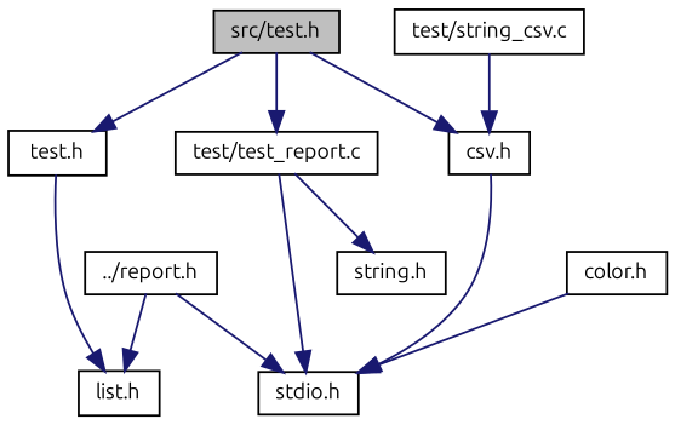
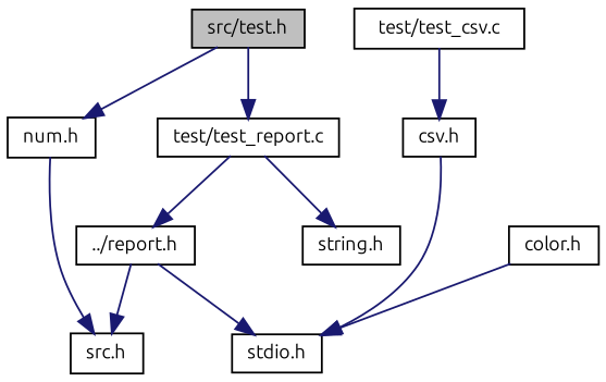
  digraph {
    fontname=Ubuntu
    node [color=black fillcolor=white fontname=Ubuntu fontsize=10 shape=record style=filled]
    edge [color=midnightblue fontname=Ubuntu fontsize=10 labelfontname=Helvetica labelfontsize=10 style=solid]
    n1 [fillcolor=grey75 fontcolor=black height=0.2 label="src/test.h" width=0.4]
-   n2 [height=0.2 label="test.h" width=0.4]
+   n2 [height=0.2 label="num.h" width=0.4]
    n3 [height=0.2 label="csv.h" width=0.4]
    n4 [height=0.2 label="test/test_report.c" width=0.4]
-   n5 [height=0.2 label="list.h" width=0.4]
+   n5 [height=0.2 label="src.h" width=0.4]
    n6 [height=0.2 label="stdio.h" width=0.4]
-   n7 [height=0.2 label="test/string_csv.c" width=0.4]
+   n7 [height=0.2 label="test/test_csv.c" width=0.4]
    n8 [height=0.2 label="string.h" width=0.4]
    n9 [height=0.2 label="../report.h" width=0.4]
    n10 [height=0.2 label="color.h" width=0.4]
    n1 -> n2
-   n1 -> n3
    n1 -> n4
    n2 -> n5
    n3 -> n6
    n4 -> n8
-   n4 -> n6
+   n4 -> n9
    n7 -> n3
    n9 -> n5
    n9 -> n6
    n10 -> n6
  }
